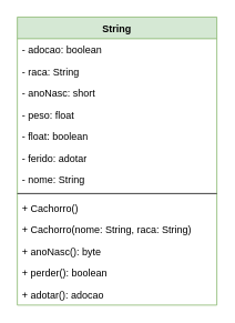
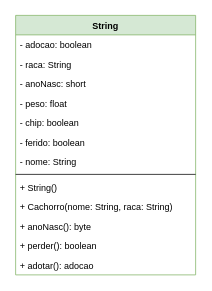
  <mxCell id="0" />
  <mxCell id="1" parent="0" />
  <mxCell id="2" value="String" style="swimlane;fontStyle=1;align=center;verticalAlign=top;childLayout=stackLayout;horizontal=1;startSize=26;horizontalStack=0;resizeParent=1;resizeParentMax=0;resizeLast=0;collapsible=1;marginBottom=0;fillColor=#d5e8d4;strokeColor=#82b366;" vertex="1" parent="1"><mxGeometry x="20" y="20" width="240" height="346" as="geometry" /></mxCell>
  <mxCell id="3" value="- adocao: boolean" style="text;strokeColor=none;fillColor=none;align=left;verticalAlign=top;spacingLeft=4;spacingRight=4;overflow=hidden;rotatable=0;points=[[0,0.5],[1,0.5]];portConstraint=eastwest;" vertex="1" parent="2"><mxGeometry y="26" width="240" height="26" as="geometry" /></mxCell>
  <mxCell id="4" value="- raca: String" style="text;strokeColor=none;fillColor=none;align=left;verticalAlign=top;spacingLeft=4;spacingRight=4;overflow=hidden;rotatable=0;points=[[0,0.5],[1,0.5]];portConstraint=eastwest;" vertex="1" parent="2"><mxGeometry y="52" width="240" height="26" as="geometry" /></mxCell>
  <mxCell id="5" value="- anoNasc: short" style="text;strokeColor=none;fillColor=none;align=left;verticalAlign=top;spacingLeft=4;spacingRight=4;overflow=hidden;rotatable=0;points=[[0,0.5],[1,0.5]];portConstraint=eastwest;" vertex="1" parent="2"><mxGeometry y="78" width="240" height="26" as="geometry" /></mxCell>
  <mxCell id="6" value="- peso: float" style="text;strokeColor=none;fillColor=none;align=left;verticalAlign=top;spacingLeft=4;spacingRight=4;overflow=hidden;rotatable=0;points=[[0,0.5],[1,0.5]];portConstraint=eastwest;" vertex="1" parent="2"><mxGeometry y="104" width="240" height="26" as="geometry" /></mxCell>
- <mxCell id="7" value="- float: boolean" style="text;strokeColor=none;fillColor=none;align=left;verticalAlign=top;spacingLeft=4;spacingRight=4;overflow=hidden;rotatable=0;points=[[0,0.5],[1,0.5]];portConstraint=eastwest;" vertex="1" parent="2"><mxGeometry y="130" width="240" height="26" as="geometry" /></mxCell>
- <mxCell id="8" value="- ferido: adotar" style="text;strokeColor=none;fillColor=none;align=left;verticalAlign=top;spacingLeft=4;spacingRight=4;overflow=hidden;rotatable=0;points=[[0,0.5],[1,0.5]];portConstraint=eastwest;" vertex="1" parent="2"><mxGeometry y="156" width="240" height="26" as="geometry" /></mxCell>
+ <mxCell id="7" value="- chip: boolean" style="text;strokeColor=none;fillColor=none;align=left;verticalAlign=top;spacingLeft=4;spacingRight=4;overflow=hidden;rotatable=0;points=[[0,0.5],[1,0.5]];portConstraint=eastwest;" vertex="1" parent="2"><mxGeometry y="130" width="240" height="26" as="geometry" /></mxCell>
+ <mxCell id="8" value="- ferido: boolean" style="text;strokeColor=none;fillColor=none;align=left;verticalAlign=top;spacingLeft=4;spacingRight=4;overflow=hidden;rotatable=0;points=[[0,0.5],[1,0.5]];portConstraint=eastwest;" vertex="1" parent="2"><mxGeometry y="156" width="240" height="26" as="geometry" /></mxCell>
  <mxCell id="9" value="- nome: String" style="text;strokeColor=none;fillColor=none;align=left;verticalAlign=top;spacingLeft=4;spacingRight=4;overflow=hidden;rotatable=0;points=[[0,0.5],[1,0.5]];portConstraint=eastwest;" vertex="1" parent="2"><mxGeometry y="182" width="240" height="26" as="geometry" /></mxCell>
  <mxCell id="10" value="" style="line;strokeWidth=1;fillColor=none;align=left;verticalAlign=middle;spacingTop=-1;spacingLeft=3;spacingRight=3;rotatable=0;labelPosition=right;points=[];portConstraint=eastwest;" vertex="1" parent="2"><mxGeometry y="208" width="240" height="8" as="geometry" /></mxCell>
- <mxCell id="11" value="+ Cachorro()" style="text;strokeColor=none;fillColor=none;align=left;verticalAlign=top;spacingLeft=4;spacingRight=4;overflow=hidden;rotatable=0;points=[[0,0.5],[1,0.5]];portConstraint=eastwest;" vertex="1" parent="2"><mxGeometry y="216" width="240" height="26" as="geometry" /></mxCell>
+ <mxCell id="11" value="+ String()" style="text;strokeColor=none;fillColor=none;align=left;verticalAlign=top;spacingLeft=4;spacingRight=4;overflow=hidden;rotatable=0;points=[[0,0.5],[1,0.5]];portConstraint=eastwest;" vertex="1" parent="2"><mxGeometry y="216" width="240" height="26" as="geometry" /></mxCell>
  <mxCell id="12" value="+ Cachorro(nome: String, raca: String)" style="text;strokeColor=none;fillColor=none;align=left;verticalAlign=top;spacingLeft=4;spacingRight=4;overflow=hidden;rotatable=0;points=[[0,0.5],[1,0.5]];portConstraint=eastwest;" vertex="1" parent="2"><mxGeometry y="242" width="240" height="26" as="geometry" /></mxCell>
  <mxCell id="13" value="+ anoNasc(): byte" style="text;strokeColor=none;fillColor=none;align=left;verticalAlign=top;spacingLeft=4;spacingRight=4;overflow=hidden;rotatable=0;points=[[0,0.5],[1,0.5]];portConstraint=eastwest;" vertex="1" parent="2"><mxGeometry y="268" width="240" height="26" as="geometry" /></mxCell>
  <mxCell id="14" value="+ perder(): boolean" style="text;strokeColor=none;fillColor=none;align=left;verticalAlign=top;spacingLeft=4;spacingRight=4;overflow=hidden;rotatable=0;points=[[0,0.5],[1,0.5]];portConstraint=eastwest;" vertex="1" parent="2"><mxGeometry y="294" width="240" height="26" as="geometry" /></mxCell>
  <mxCell id="15" value="+ adotar(): adocao" style="text;strokeColor=none;fillColor=none;align=left;verticalAlign=top;spacingLeft=4;spacingRight=4;overflow=hidden;rotatable=0;points=[[0,0.5],[1,0.5]];portConstraint=eastwest;" vertex="1" parent="2"><mxGeometry y="320" width="240" height="26" as="geometry" /></mxCell>
